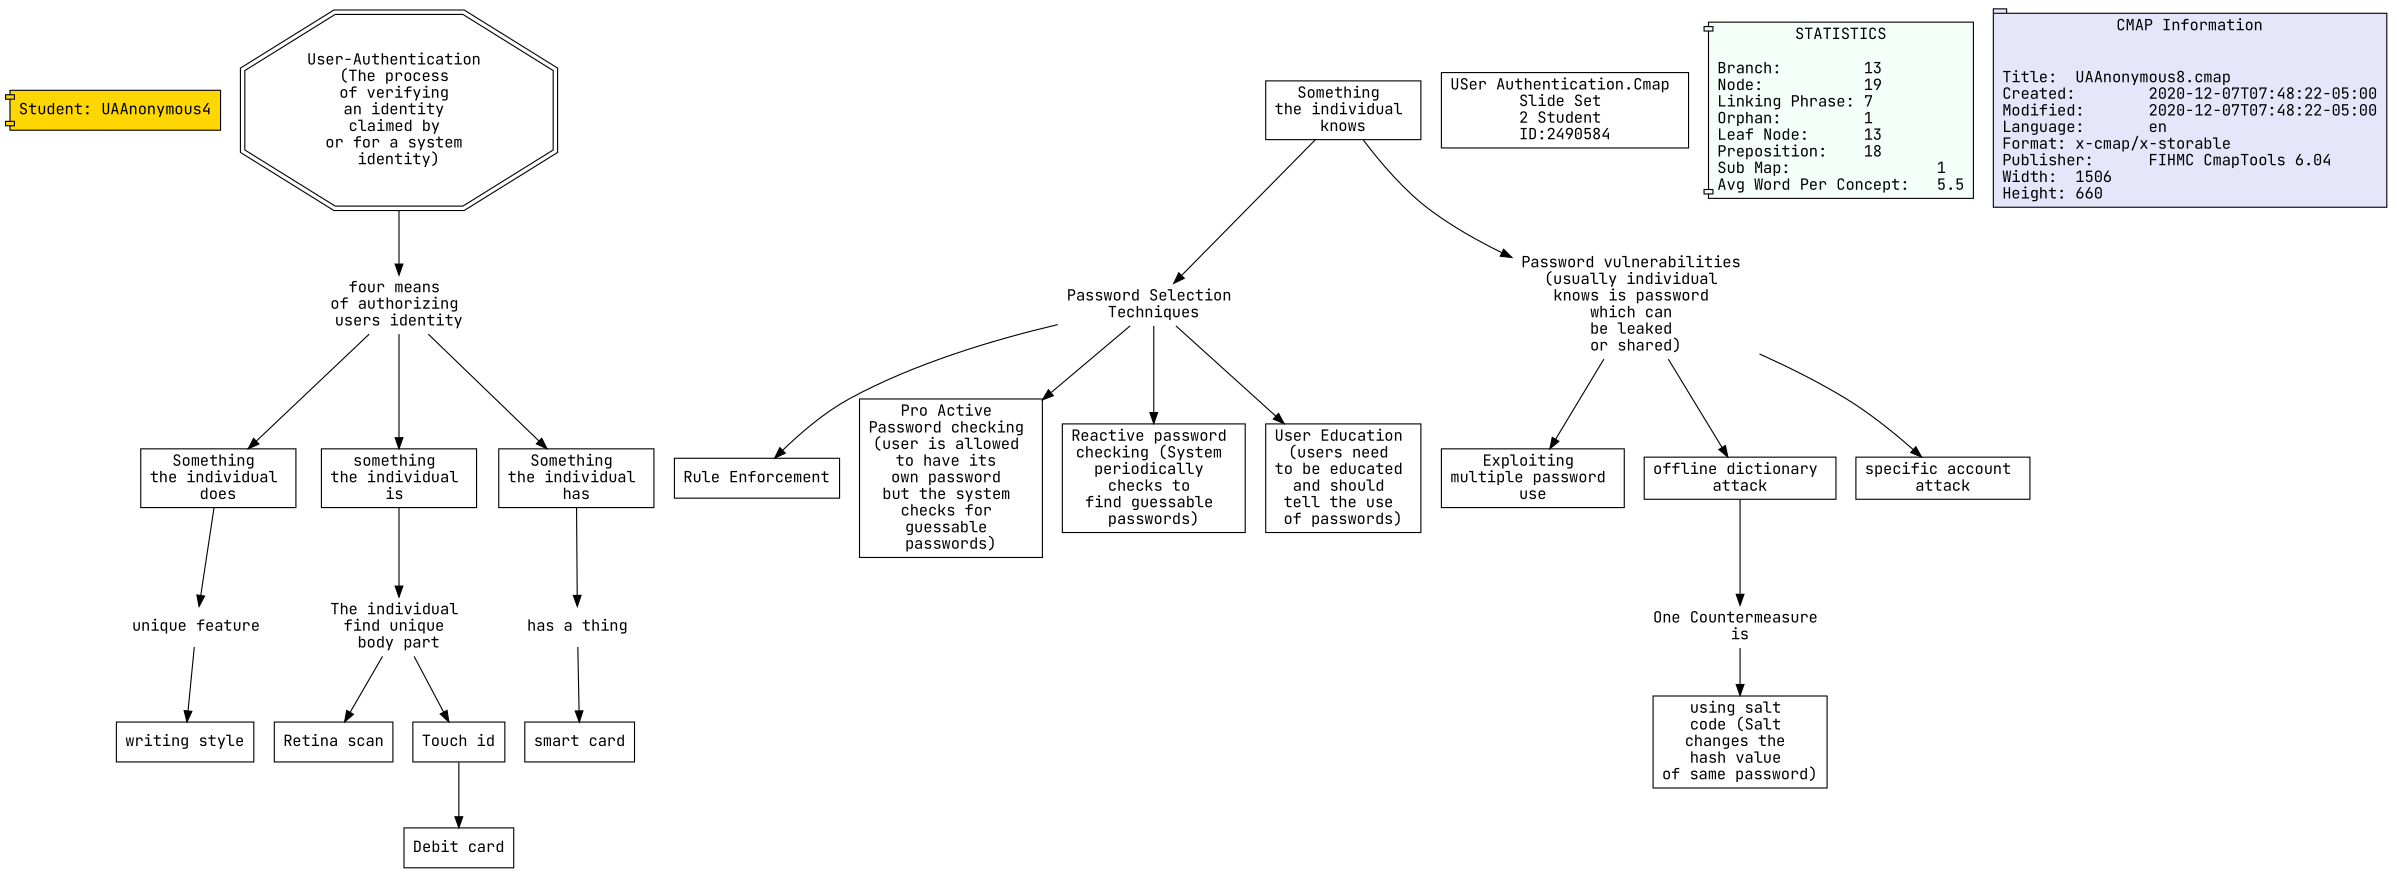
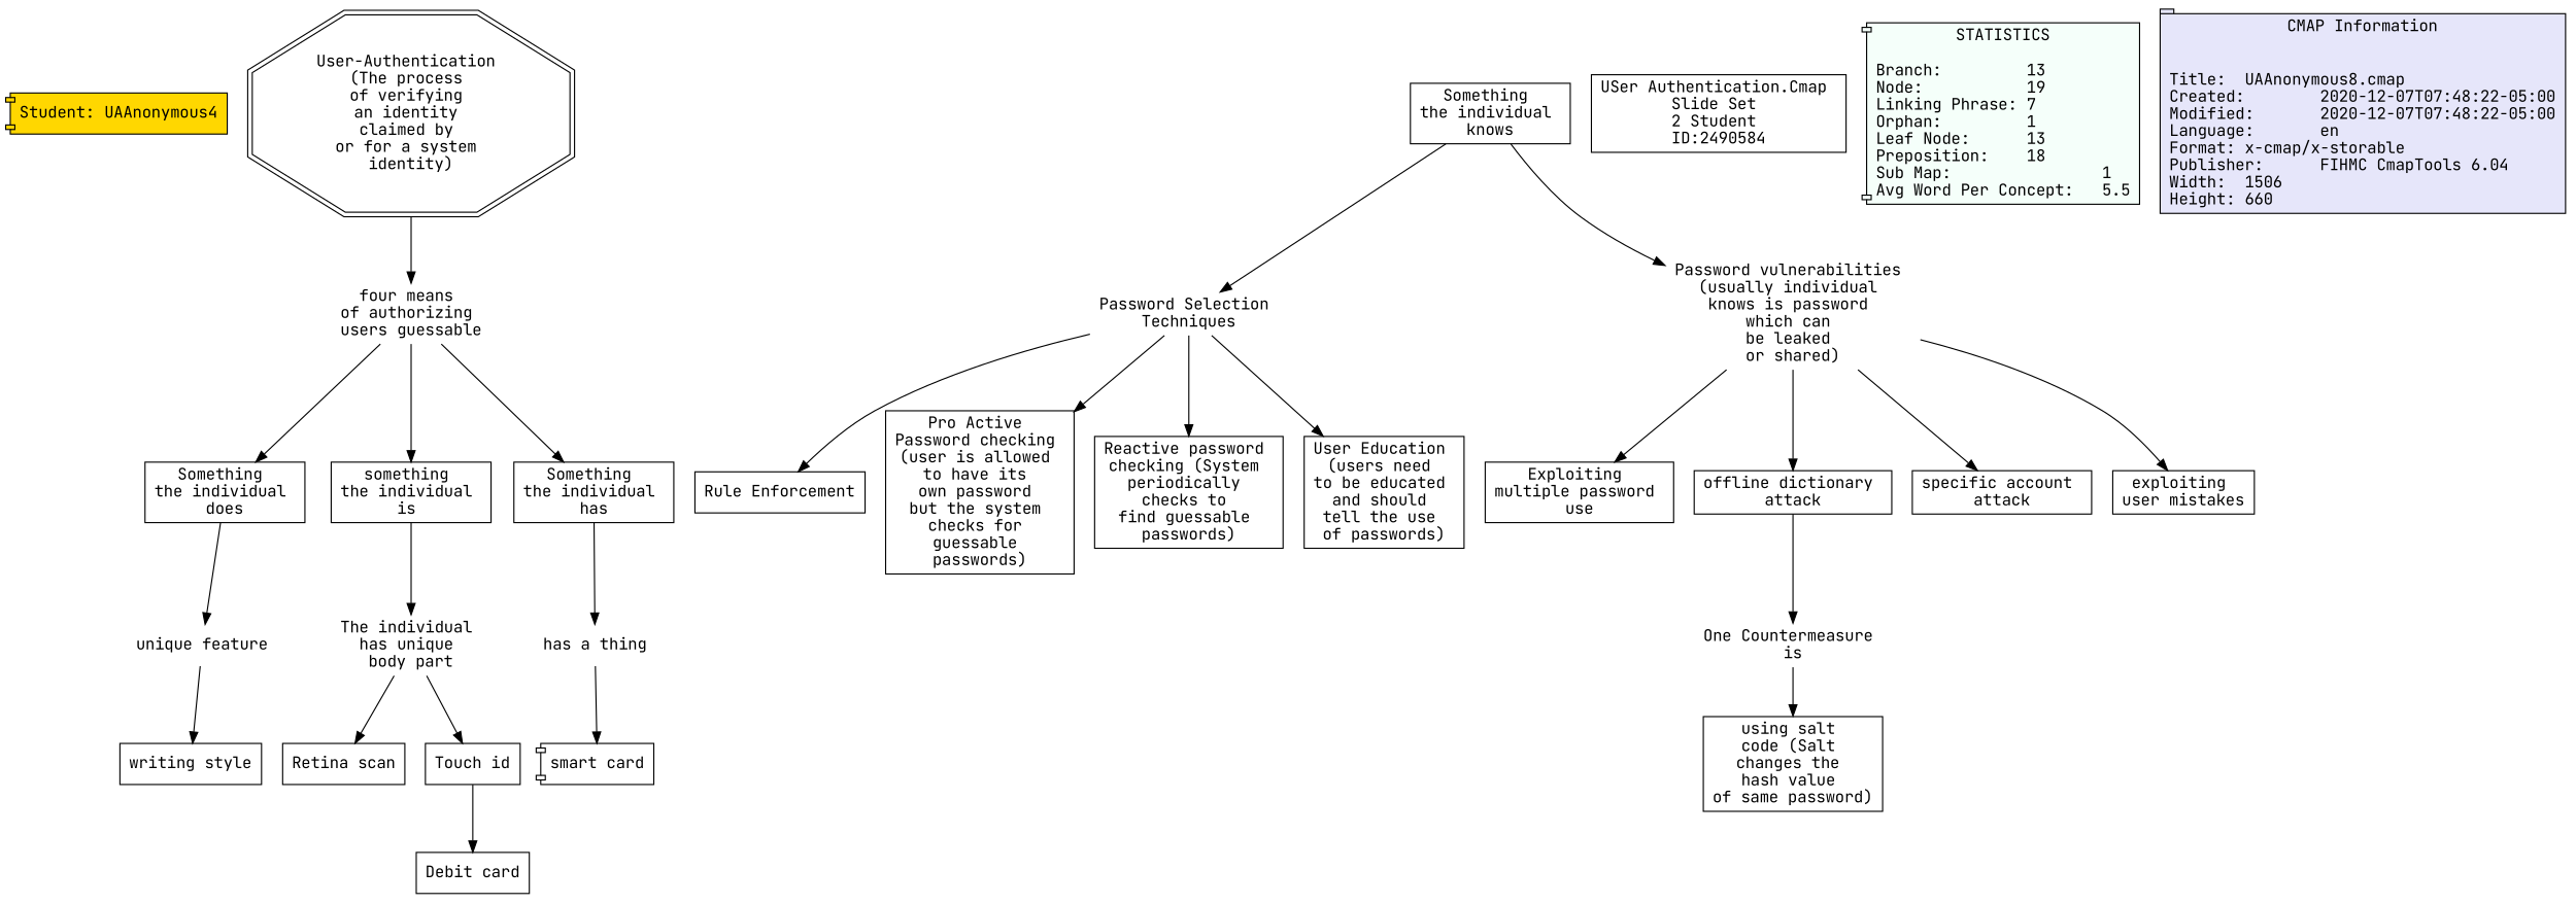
  digraph {
    fontname="JetBrains Mono"
    node [fillcolor=white fontname="JetBrains Mono" shape=rect style=filled]
    edge [constraint=true fontname="JetBrains Mono"]
    n1 [fillcolor=gold label="Student: UAAnonymous4" shape=component]
    n2 [label="Something \nthe individual \ndoes"]
    n3 [label="unique feature\n" shape=none fillcolor="" style=""]
    n4 [label="writing style\n"]
    n5 [label="Something \nthe individual \nknows"]
    n6 [label="Password Selection \nTechniques" shape=none fillcolor="" style=""]
    n7 [label="Password vulnerabilities \n(usually individual \nknows is password \nwhich can \nbe leaked \nor shared)\n" shape=none fillcolor="" style=""]
    n8 [label="Rule Enforcement\n"]
    n9 [label="Pro Active \nPassword checking \n(user is allowed \nto have its \nown password \nbut the system \nchecks for \nguessable \npasswords)"]
    n10 [label="Reactive password \nchecking (System \nperiodically \nchecks to \nfind guessable \npasswords)"]
    n11 [label="User Education \n(users need \nto be educated \nand should \ntell the use \nof passwords)\n"]
    n12 [label="Exploiting \nmultiple password \nuse"]
    n13 [label="offline dictionary \nattack"]
    n14 [label="specific account \nattack"]
-   n16 [label="The individual \nfind unique \nbody part" shape=none fillcolor="" style=""]
+   n15 [label="exploiting \nuser mistakes\n"]
+   n16 [label="The individual \nhas unique \nbody part" shape=none fillcolor="" style=""]
    n17 [label="Retina scan\n"]
    n18 [label="Touch id"]
    n19 [label="Debit card\n"]
    n20 [label="One Countermeasure \nis" shape=none fillcolor="" style=""]
    n21 [label="using salt \ncode (Salt \nchanges the \nhash value \nof same password)\n"]
-   n22 [label="four means \nof authorizing \nusers identity\n" shape=none fillcolor="" style=""]
+   n22 [label="four means \nof authorizing \nusers guessable\n" shape=none fillcolor="" style=""]
    n23 [label="something \nthe individual \nis "]
    n24 [label="Something \nthe individual \nhas"]
    n25 [label="has a thing\n" shape=none fillcolor="" style=""]
-   n26 [label="smart card\n"]
+   n26 [label="smart card\n" shape=component]
    n27 [label="User-Authentication \n(The process \nof verifying \nan identity \nclaimed by \nor for a system \nidentity)" shape=doubleoctagon]
    n28 [label="USer Authentication.Cmap \nSlide Set \n2 Student \nID:2490584"]
    n29 [Gsplines=true fillcolor="#F5FFFA" label="STATISTICS\n\lBranch:		13\lNode:		19\lLinking Phrase:	7\lOrphan:		1\lLeaf Node:	13\lPreposition:	18\lSub Map:		1\lAvg Word Per Concept:	5.5\l" shape=component]
    n30 [Gsplines=true fillcolor="#E6E6FA" label="CMAP Information\n\n\lTitle:	UAAnonymous8.cmap\lCreated:	2020-12-07T07:48:22-05:00\lModified:	2020-12-07T07:48:22-05:00\lLanguage:	en\lFormat:	x-cmap/x-storable\lPublisher:	FIHMC CmapTools 6.04\lWidth:	1506\lHeight:	660\l" shape=tab]
    n2 -> n3
    n3 -> n4
    n5 -> n6
    n5 -> n7
    n6 -> n8
    n6 -> n9
    n6 -> n10
    n6 -> n11
    n7 -> n12
    n7 -> n13
    n7 -> n14
+   n7 -> n15
    n13 -> n20
    n16 -> n17
    n16 -> n18
    n18 -> n19
    n20 -> n21
    n22 -> n2
    n22 -> n23
    n22 -> n24
    n23 -> n16
    n24 -> n25
    n25 -> n26
    n27 -> n22
  }
